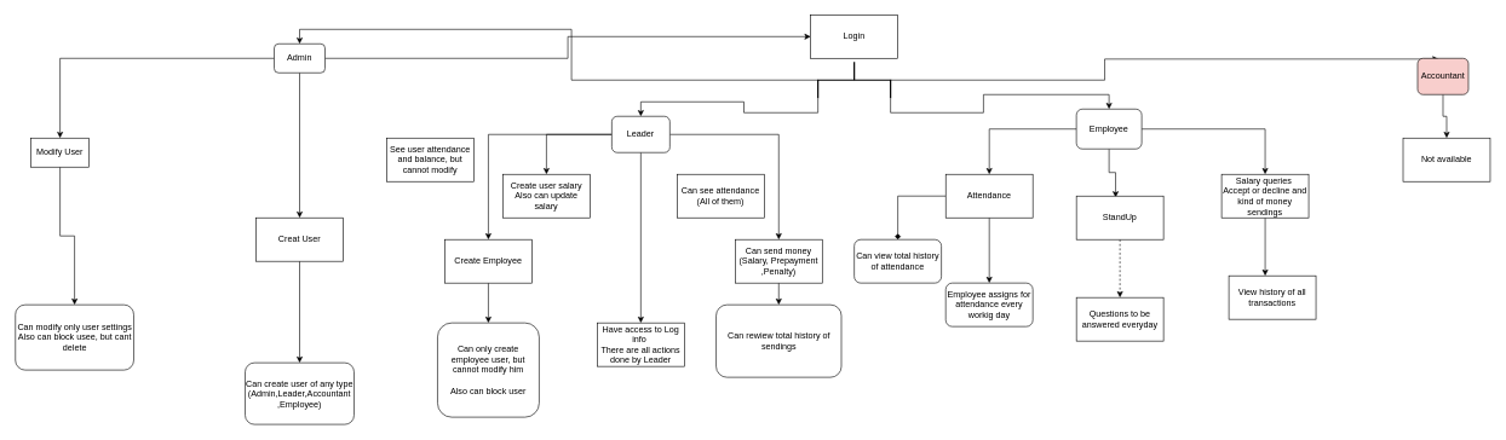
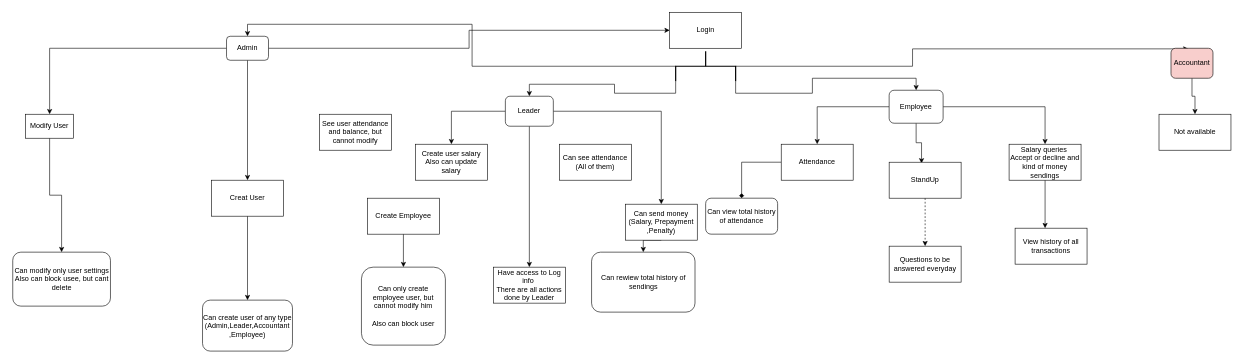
  <mxCell id="0" />
  <mxCell id="1" parent="0" />
  <mxCell id="2" value="Login" style="rounded=0;whiteSpace=wrap;html=1;" vertex="1" parent="1"><mxGeometry x="1116" y="20" width="120" height="60" as="geometry" /></mxCell>
  <mxCell id="3" style="edgeStyle=orthogonalEdgeStyle;rounded=0;orthogonalLoop=1;jettySize=auto;html=1;entryX=0.5;entryY=0;entryDx=0;entryDy=0;" edge="1" parent="1" source="7" target="11"><mxGeometry relative="1" as="geometry"><mxPoint x="842" y="110" as="targetPoint" /></mxGeometry></mxCell>
  <mxCell id="4" style="edgeStyle=orthogonalEdgeStyle;rounded=0;orthogonalLoop=1;jettySize=auto;html=1;entryX=0.414;entryY=0.02;entryDx=0;entryDy=0;entryPerimeter=0;" edge="1" parent="1" source="7" target="18"><mxGeometry relative="1" as="geometry"><mxPoint x="1482" y="110" as="targetPoint" /><Array as="points"><mxPoint x="1521" y="110" /></Array></mxGeometry></mxCell>
  <mxCell id="5" style="edgeStyle=orthogonalEdgeStyle;rounded=0;orthogonalLoop=1;jettySize=auto;html=1;exitX=1;exitY=1;exitDx=0;exitDy=0;exitPerimeter=0;entryX=0.5;entryY=0;entryDx=0;entryDy=0;" edge="1" parent="1" source="7" target="16"><mxGeometry relative="1" as="geometry"><mxPoint x="1002" y="150" as="targetPoint" /></mxGeometry></mxCell>
  <mxCell id="6" style="edgeStyle=orthogonalEdgeStyle;rounded=0;orthogonalLoop=1;jettySize=auto;html=1;exitX=1;exitY=0;exitDx=0;exitDy=0;exitPerimeter=0;entryX=0.5;entryY=0;entryDx=0;entryDy=0;" edge="1" parent="1" source="7" target="22"><mxGeometry relative="1" as="geometry"><mxPoint x="1362" y="150" as="targetPoint" /></mxGeometry></mxCell>
  <mxCell id="7" value="" style="strokeWidth=2;html=1;shape=mxgraph.flowchart.annotation_2;align=left;labelPosition=right;pointerEvents=1;rotation=90;" vertex="1" parent="1"><mxGeometry x="1151" y="60" width="50" height="100" as="geometry" /></mxCell>
  <mxCell id="8" style="edgeStyle=orthogonalEdgeStyle;rounded=0;orthogonalLoop=1;jettySize=auto;html=1;entryX=0.5;entryY=0;entryDx=0;entryDy=0;" edge="1" parent="1" source="11" target="24"><mxGeometry relative="1" as="geometry"><mxPoint x="652" y="140" as="targetPoint" /></mxGeometry></mxCell>
  <mxCell id="9" style="edgeStyle=orthogonalEdgeStyle;rounded=0;orthogonalLoop=1;jettySize=auto;html=1;" edge="1" parent="1" source="11" target="26"><mxGeometry relative="1" as="geometry"><mxPoint x="382" y="140" as="targetPoint" /></mxGeometry></mxCell>
  <mxCell id="10" style="edgeStyle=orthogonalEdgeStyle;rounded=0;orthogonalLoop=1;jettySize=auto;html=1;" edge="1" parent="1" source="11" target="2"><mxGeometry relative="1" as="geometry" /></mxCell>
  <mxCell id="11" value="Admin" style="rounded=1;whiteSpace=wrap;html=1;" vertex="1" parent="1"><mxGeometry x="377" y="60" width="70" height="40" as="geometry" /></mxCell>
- <mxCell id="12" style="edgeStyle=orthogonalEdgeStyle;rounded=0;orthogonalLoop=1;jettySize=auto;html=1;entryX=0.5;entryY=0;entryDx=0;entryDy=0;" edge="1" parent="1" source="16" target="31"><mxGeometry relative="1" as="geometry" /></mxCell>
  <mxCell id="13" style="edgeStyle=orthogonalEdgeStyle;rounded=0;orthogonalLoop=1;jettySize=auto;html=1;entryX=0.5;entryY=0;entryDx=0;entryDy=0;" edge="1" parent="1" source="16" target="33"><mxGeometry relative="1" as="geometry" /></mxCell>
  <mxCell id="14" style="edgeStyle=orthogonalEdgeStyle;rounded=0;orthogonalLoop=1;jettySize=auto;html=1;exitX=1;exitY=0.5;exitDx=0;exitDy=0;" edge="1" parent="1" source="16" target="35"><mxGeometry relative="1" as="geometry" /></mxCell>
  <mxCell id="15" style="edgeStyle=orthogonalEdgeStyle;rounded=0;orthogonalLoop=1;jettySize=auto;html=1;entryX=0.5;entryY=0;entryDx=0;entryDy=0;" edge="1" parent="1" source="16" target="38"><mxGeometry relative="1" as="geometry"><mxPoint x="882" y="440" as="targetPoint" /></mxGeometry></mxCell>
  <mxCell id="16" value="Leader" style="rounded=1;whiteSpace=wrap;html=1;" vertex="1" parent="1"><mxGeometry x="842" y="160" width="80" height="50" as="geometry" /></mxCell>
  <mxCell id="17" style="edgeStyle=orthogonalEdgeStyle;rounded=0;orthogonalLoop=1;jettySize=auto;html=1;" edge="1" parent="1" source="18" target="50"><mxGeometry relative="1" as="geometry" /></mxCell>
  <mxCell id="18" value="Accountant" style="rounded=1;whiteSpace=wrap;html=1;fillColor=#f8cecc;" vertex="1" parent="1"><mxGeometry x="1952" y="80" width="70" height="50" as="geometry" /></mxCell>
  <mxCell id="19" style="edgeStyle=orthogonalEdgeStyle;rounded=0;orthogonalLoop=1;jettySize=auto;html=1;" edge="1" parent="1" source="22" target="41"><mxGeometry relative="1" as="geometry" /></mxCell>
  <mxCell id="20" style="edgeStyle=orthogonalEdgeStyle;rounded=0;orthogonalLoop=1;jettySize=auto;html=1;entryX=0.45;entryY=0.033;entryDx=0;entryDy=0;entryPerimeter=0;" edge="1" parent="1" source="22" target="44"><mxGeometry relative="1" as="geometry" /></mxCell>
  <mxCell id="21" style="edgeStyle=orthogonalEdgeStyle;rounded=0;orthogonalLoop=1;jettySize=auto;html=1;entryX=0.5;entryY=0;entryDx=0;entryDy=0;" edge="1" parent="1" source="22" target="47"><mxGeometry relative="1" as="geometry" /></mxCell>
  <mxCell id="22" value="Employee" style="rounded=1;whiteSpace=wrap;html=1;" vertex="1" parent="1"><mxGeometry x="1482" y="150" width="90" height="55" as="geometry" /></mxCell>
  <mxCell id="23" style="edgeStyle=orthogonalEdgeStyle;rounded=0;orthogonalLoop=1;jettySize=auto;html=1;entryX=0.5;entryY=0;entryDx=0;entryDy=0;" edge="1" parent="1" source="24" target="28"><mxGeometry relative="1" as="geometry" /></mxCell>
  <mxCell id="24" value="Creat User" style="rounded=0;whiteSpace=wrap;html=1;" vertex="1" parent="1"><mxGeometry x="352" y="300" width="120" height="60" as="geometry" /></mxCell>
  <mxCell id="25" style="edgeStyle=orthogonalEdgeStyle;rounded=0;orthogonalLoop=1;jettySize=auto;html=1;exitX=0.5;exitY=1;exitDx=0;exitDy=0;entryX=0.5;entryY=0;entryDx=0;entryDy=0;" edge="1" parent="1" source="26" target="27"><mxGeometry relative="1" as="geometry" /></mxCell>
  <mxCell id="26" value="Modify User" style="rounded=0;whiteSpace=wrap;html=1;" vertex="1" parent="1"><mxGeometry x="42" y="190" width="80" height="40" as="geometry" /></mxCell>
  <mxCell id="27" value="Can modify only user settings&lt;br&gt;Also can block usee, but cant delete" style="rounded=1;whiteSpace=wrap;html=1;" vertex="1" parent="1"><mxGeometry x="20.5" y="420" width="163" height="90" as="geometry" /></mxCell>
  <mxCell id="28" value="Can create user of any type (Admin,Leader,Accountant&lt;br&gt;,Employee)" style="rounded=1;whiteSpace=wrap;html=1;" vertex="1" parent="1"><mxGeometry x="337" y="500" width="150" height="85" as="geometry" /></mxCell>
  <mxCell id="29" value="See user attendance and balance, but cannot modify" style="rounded=0;whiteSpace=wrap;html=1;" vertex="1" parent="1"><mxGeometry x="532" y="190" width="120" height="60" as="geometry" /></mxCell>
  <mxCell id="30" style="edgeStyle=orthogonalEdgeStyle;rounded=0;orthogonalLoop=1;jettySize=auto;html=1;entryX=0;entryY=0.5;entryDx=0;entryDy=0;" edge="1" parent="1" source="31" target="32"><mxGeometry relative="1" as="geometry" /></mxCell>
  <mxCell id="31" value="Create Employee" style="rounded=0;whiteSpace=wrap;html=1;" vertex="1" parent="1"><mxGeometry x="612" y="330" width="120" height="60" as="geometry" /></mxCell>
  <mxCell id="32" value="Can only create employee user, but cannot modify him&lt;br&gt;&lt;br&gt;Also can block user" style="rounded=1;whiteSpace=wrap;html=1;direction=south;" vertex="1" parent="1"><mxGeometry x="602" y="445" width="140" height="130" as="geometry" /></mxCell>
  <mxCell id="33" value="Create user salary&lt;br&gt;Also can update salary" style="rounded=0;whiteSpace=wrap;html=1;" vertex="1" parent="1"><mxGeometry x="692" y="240" width="120" height="60" as="geometry" /></mxCell>
  <mxCell id="34" style="edgeStyle=orthogonalEdgeStyle;rounded=0;orthogonalLoop=1;jettySize=auto;html=1;exitX=0.5;exitY=1;exitDx=0;exitDy=0;entryX=0.5;entryY=0;entryDx=0;entryDy=0;" edge="1" parent="1" source="35" target="36"><mxGeometry relative="1" as="geometry" /></mxCell>
- <mxCell id="35" value="Can send money&lt;br&gt;(Salary, Prepayment&lt;br&gt;,Penalty)" style="rounded=0;whiteSpace=wrap;html=1;" vertex="1" parent="1"><mxGeometry x="1012" y="330" width="120" height="60" as="geometry" /></mxCell>
+ <mxCell id="35" value="Can send money&lt;br&gt;(Salary, Prepayment&lt;br&gt;,Penalty)" style="rounded=0;whiteSpace=wrap;html=1;" vertex="1" parent="1"><mxGeometry x="1042" y="340" width="120" height="60" as="geometry" /></mxCell>
  <mxCell id="36" value="Can rewiew total history of sendings&lt;br&gt;" style="rounded=1;whiteSpace=wrap;html=1;" vertex="1" parent="1"><mxGeometry x="985.75" y="420" width="172.5" height="100" as="geometry" /></mxCell>
  <mxCell id="37" value="Can see attendance&lt;br&gt;(All of them)" style="rounded=0;whiteSpace=wrap;html=1;" vertex="1" parent="1"><mxGeometry x="932" y="240" width="120" height="60" as="geometry" /></mxCell>
  <mxCell id="38" value="Have access to Log info&amp;nbsp;&lt;br&gt;There are all actions done by Leader" style="rounded=0;whiteSpace=wrap;html=1;" vertex="1" parent="1"><mxGeometry x="822" y="445" width="120" height="60" as="geometry" /></mxCell>
- <mxCell id="39" value="" style="edgeStyle=orthogonalEdgeStyle;rounded=0;orthogonalLoop=1;jettySize=auto;html=1;" edge="1" parent="1" source="41" target="42"><mxGeometry relative="1" as="geometry" /></mxCell>
  <mxCell id="40" style="edgeStyle=orthogonalEdgeStyle;rounded=0;orthogonalLoop=1;jettySize=auto;html=1;endArrow=diamond;" edge="1" parent="1" source="41" target="49"><mxGeometry relative="1" as="geometry" /></mxCell>
  <mxCell id="41" value="Attendance" style="rounded=0;whiteSpace=wrap;html=1;" vertex="1" parent="1"><mxGeometry x="1302" y="240" width="120" height="60" as="geometry" /></mxCell>
- <mxCell id="42" value="Employee assigns for&lt;br&gt;attendance every workig day" style="rounded=1;whiteSpace=wrap;html=1;" vertex="1" parent="1"><mxGeometry x="1302" y="390" width="120" height="60" as="geometry" /></mxCell>
  <mxCell id="43" style="edgeStyle=orthogonalEdgeStyle;rounded=0;orthogonalLoop=1;jettySize=auto;html=1;entryX=0.5;entryY=0;entryDx=0;entryDy=0;dashed=1;" edge="1" parent="1" source="44" target="45"><mxGeometry relative="1" as="geometry" /></mxCell>
  <mxCell id="44" value="StandUp" style="rounded=0;whiteSpace=wrap;html=1;" vertex="1" parent="1"><mxGeometry x="1482" y="270" width="120" height="60" as="geometry" /></mxCell>
  <mxCell id="45" value="Questions to be answered everyday" style="whiteSpace=wrap;html=1;rounded=0;" vertex="1" parent="1"><mxGeometry x="1482" y="410" width="120" height="60" as="geometry" /></mxCell>
  <mxCell id="46" style="edgeStyle=orthogonalEdgeStyle;rounded=0;orthogonalLoop=1;jettySize=auto;html=1;entryX=0.417;entryY=0;entryDx=0;entryDy=0;entryPerimeter=0;" edge="1" parent="1" source="47" target="48"><mxGeometry relative="1" as="geometry" /></mxCell>
  <mxCell id="47" value="Salary queries&amp;nbsp;&lt;br&gt;Accept or decline and kind of money sendings" style="rounded=0;whiteSpace=wrap;html=1;" vertex="1" parent="1"><mxGeometry x="1682" y="240" width="120" height="60" as="geometry" /></mxCell>
  <mxCell id="48" value="View history of all transactions" style="whiteSpace=wrap;html=1;rounded=0;" vertex="1" parent="1"><mxGeometry x="1692" y="380" width="120" height="60" as="geometry" /></mxCell>
  <mxCell id="49" value="Can view total history&lt;br&gt;of attendance" style="rounded=1;whiteSpace=wrap;html=1;" vertex="1" parent="1"><mxGeometry x="1176" y="330" width="120" height="60" as="geometry" /></mxCell>
  <mxCell id="50" value="Not available" style="rounded=0;whiteSpace=wrap;html=1;" vertex="1" parent="1"><mxGeometry x="1932" y="190" width="120" height="60" as="geometry" /></mxCell>
